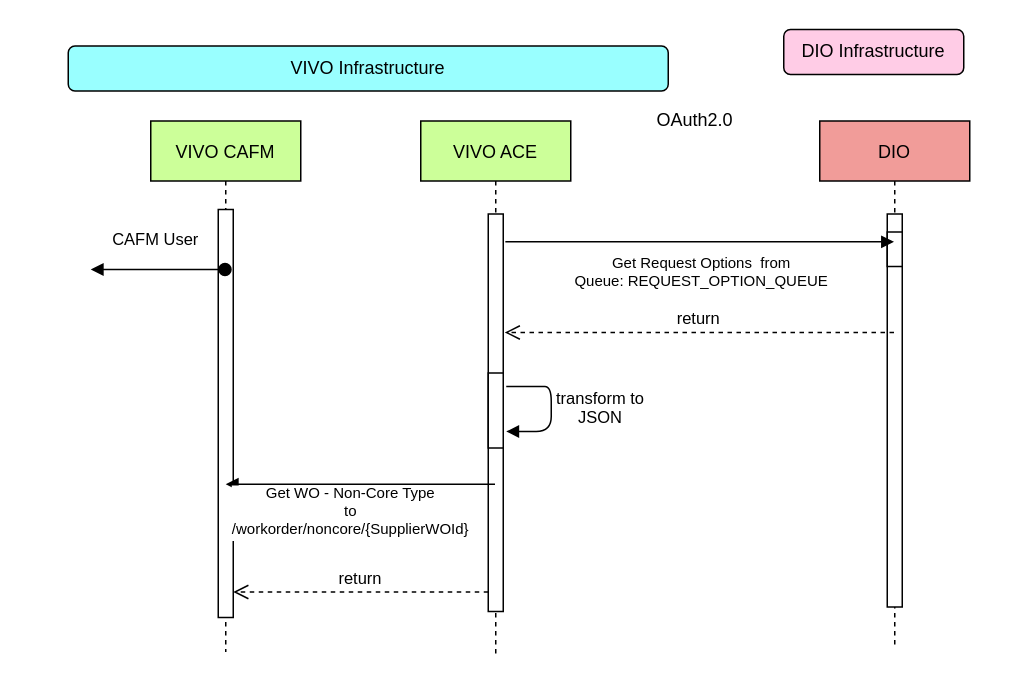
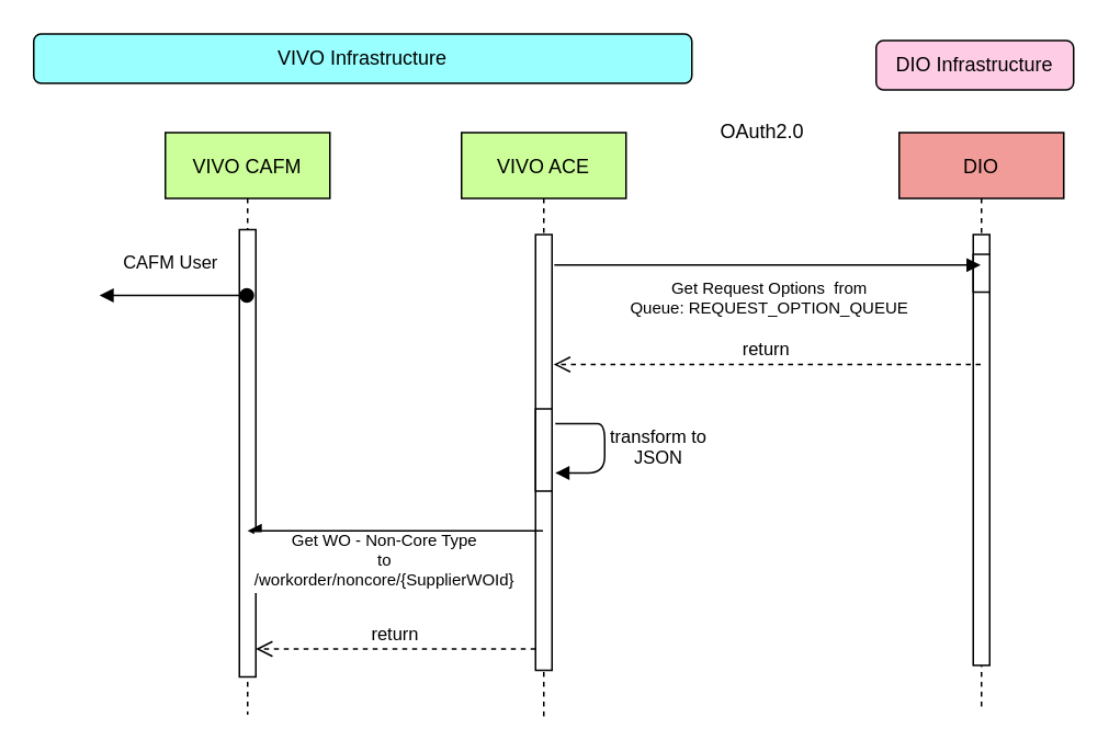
  <mxCell id="0" />
  <mxCell id="1" parent="0" />
  <mxCell id="2" value="VIVO CAFM" style="shape=umlLifeline;perimeter=lifelinePerimeter;container=1;collapsible=0;recursiveResize=0;rounded=0;shadow=0;strokeWidth=1;fillColor=#CCFF99;" parent="1" vertex="1"><mxGeometry x="100" y="80" width="100" height="354" as="geometry" /></mxCell>
  <mxCell id="3" value="" style="points=[];perimeter=orthogonalPerimeter;rounded=0;shadow=0;strokeWidth=1;" parent="2" vertex="1"><mxGeometry x="45" y="59" width="10" height="272" as="geometry" /></mxCell>
  <mxCell id="4" value="CAFM User" style="verticalAlign=bottom;startArrow=oval;endArrow=block;startSize=8;shadow=0;strokeWidth=1;" parent="2" edge="1"><mxGeometry x="0.061" y="-11" relative="1" as="geometry"><mxPoint x="49.5" y="99" as="sourcePoint" /><mxPoint x="1" as="offset" /><mxPoint x="-40" y="99" as="targetPoint" /></mxGeometry></mxCell>
  <mxCell id="5" value="VIVO ACE" style="shape=umlLifeline;perimeter=lifelinePerimeter;container=1;collapsible=0;recursiveResize=0;rounded=0;shadow=0;strokeWidth=1;fillColor=#CCFF99;" parent="1" vertex="1"><mxGeometry x="280" y="80" width="100" height="355" as="geometry" /></mxCell>
  <mxCell id="6" value="" style="points=[];perimeter=orthogonalPerimeter;rounded=0;shadow=0;strokeWidth=1;" parent="5" vertex="1"><mxGeometry x="45" y="62" width="10" height="265" as="geometry" /></mxCell>
  <mxCell id="7" value="" style="points=[];perimeter=orthogonalPerimeter;rounded=0;shadow=0;strokeWidth=1;" parent="5" vertex="1"><mxGeometry x="45" y="168" width="10" height="50" as="geometry" /></mxCell>
  <mxCell id="8" value="Get WO - Non-Core Type &#10;to&#10;/workorder/noncore/{SupplierWOId}" style="verticalAlign=bottom;endArrow=block;entryX=0.5;entryY=0.684;shadow=0;strokeWidth=1;fontSize=10;entryDx=0;entryDy=0;entryPerimeter=0;" parent="1" source="5" target="2" edge="1"><mxGeometry x="0.075" y="39" relative="1" as="geometry"><mxPoint x="216" y="244" as="sourcePoint" /><mxPoint as="offset" /><mxPoint x="325" y="307" as="targetPoint" /></mxGeometry></mxCell>
  <mxCell id="9" value="DIO" style="shape=umlLifeline;perimeter=lifelinePerimeter;container=1;collapsible=0;recursiveResize=0;rounded=0;shadow=0;strokeWidth=1;fillColor=#F19C99;" parent="1" vertex="1"><mxGeometry x="546" y="80" width="100" height="350" as="geometry" /></mxCell>
  <mxCell id="10" value="" style="points=[];perimeter=orthogonalPerimeter;rounded=0;shadow=0;strokeWidth=1;" parent="9" vertex="1"><mxGeometry x="45" y="62" width="10" height="262" as="geometry" /></mxCell>
  <mxCell id="11" value="" style="points=[];perimeter=orthogonalPerimeter;rounded=0;shadow=0;strokeWidth=1;" vertex="1" parent="9"><mxGeometry x="45" y="74" width="10" height="23" as="geometry" /></mxCell>
  <mxCell id="12" value="Get Request Options  from&#10;Queue: REQUEST_OPTION_QUEUE" style="verticalAlign=bottom;endArrow=block;shadow=0;strokeWidth=1;exitX=0.564;exitY=0.577;exitDx=0;exitDy=0;exitPerimeter=0;fontSize=10;" parent="1" edge="1" target="9"><mxGeometry x="0.008" y="-35" relative="1" as="geometry"><mxPoint x="336.4" y="160.56" as="sourcePoint" /><mxPoint x="516" y="161" as="targetPoint" /><mxPoint as="offset" /></mxGeometry></mxCell>
  <mxCell id="13" value="transform to &#10;JSON" style="verticalAlign=bottom;endArrow=block;shadow=0;strokeWidth=1;" parent="1" edge="1"><mxGeometry x="0.333" y="-33" relative="1" as="geometry"><mxPoint x="337" y="257" as="sourcePoint" /><mxPoint x="337" y="287" as="targetPoint" /><Array as="points"><mxPoint x="350" y="257" /><mxPoint x="367" y="257" /><mxPoint x="367" y="287" /></Array><mxPoint x="33" y="33" as="offset" /></mxGeometry></mxCell>
- <mxCell id="14" value="VIVO Infrastructure" style="rounded=1;whiteSpace=wrap;html=1;fillColor=#99FFFF;" parent="1" vertex="1"><mxGeometry x="45" y="30" width="400" height="30" as="geometry" /></mxCell>
- <mxCell id="15" value="DIO Infrastructure" style="rounded=1;whiteSpace=wrap;html=1;fillColor=#FFCCE6;" parent="1" vertex="1"><mxGeometry x="522" y="19" width="120" height="30" as="geometry" /></mxCell>
+ <mxCell id="14" value="VIVO Infrastructure" style="rounded=1;whiteSpace=wrap;html=1;fillColor=#99FFFF;" parent="1" vertex="1"><mxGeometry x="20" y="20" width="400" height="30" as="geometry" /></mxCell>
+ <mxCell id="15" value="DIO Infrastructure" style="rounded=1;whiteSpace=wrap;html=1;fillColor=#FFCCE6;" parent="1" vertex="1"><mxGeometry x="532" y="24" width="120" height="30" as="geometry" /></mxCell>
  <mxCell id="16" value="OAuth2.0" style="text;html=1;strokeColor=none;fillColor=none;align=center;verticalAlign=middle;whiteSpace=wrap;rounded=0;" parent="1" vertex="1"><mxGeometry x="428" y="70" width="70" height="20" as="geometry" /></mxCell>
  <mxCell id="17" value="return" style="verticalAlign=bottom;endArrow=open;dashed=1;endSize=8;exitX=0;exitY=0.95;shadow=0;strokeWidth=1;" edge="1" parent="1"><mxGeometry relative="1" as="geometry"><mxPoint x="155" y="394" as="targetPoint" /><mxPoint x="325" y="394" as="sourcePoint" /></mxGeometry></mxCell>
  <mxCell id="18" value="return" style="verticalAlign=bottom;endArrow=open;dashed=1;endSize=8;shadow=0;strokeWidth=1;" edge="1" parent="1"><mxGeometry relative="1" as="geometry"><mxPoint x="336" y="221" as="targetPoint" /><mxPoint x="595.5" y="221" as="sourcePoint" /></mxGeometry></mxCell>
